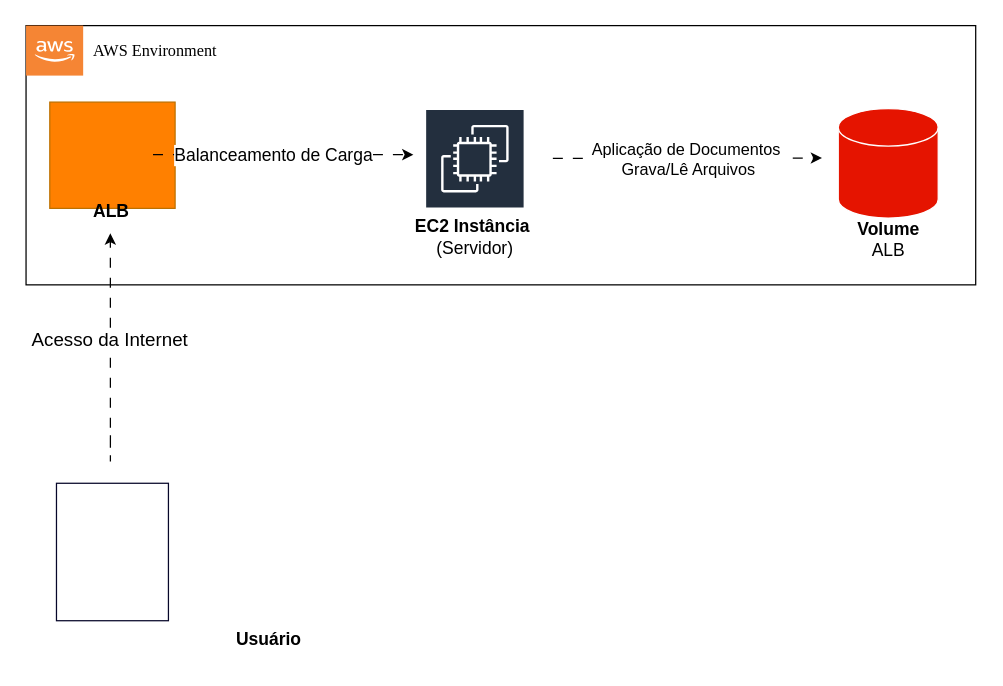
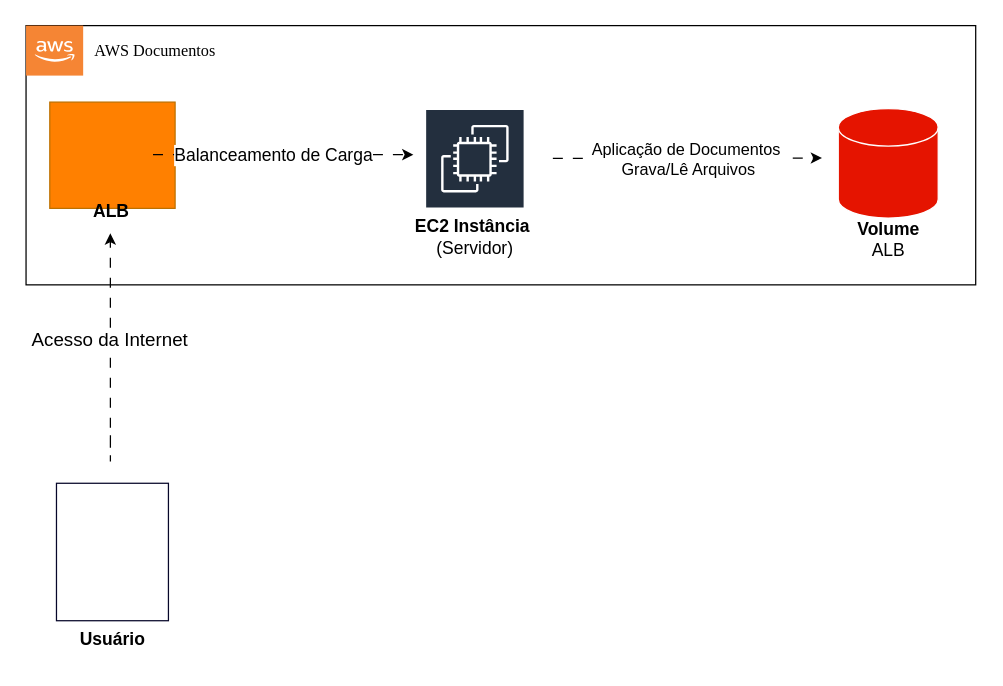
  <mxCell id="0" />
  <mxCell id="1" parent="0" />
  <mxCell id="2" value="" style="whiteSpace=wrap;html=1;" vertex="1" parent="1"><mxGeometry x="20" y="20" width="760" height="207.47" as="geometry" /></mxCell>
  <mxCell id="3" style="edgeStyle=orthogonalEdgeStyle;rounded=0;orthogonalLoop=1;jettySize=auto;html=1;strokeColor=#000000;flowAnimation=1;" parent="1" edge="1"><mxGeometry relative="1" as="geometry"><mxPoint x="87.47" y="186.26" as="targetPoint" /><mxPoint x="87.52" y="346.26" as="sourcePoint" /><Array as="points"><mxPoint x="87.56" y="368.79" /><mxPoint x="87.56" y="368.79" /></Array></mxGeometry></mxCell>
  <mxCell id="4" value="&lt;font&gt;Acesso da Internet&amp;nbsp;&lt;/font&gt;" style="edgeLabel;html=1;align=center;verticalAlign=middle;resizable=0;points=[];strokeColor=#FFFFFF;fontColor=#000000;fillColor=#182E3E;fontSize=15;" parent="3" vertex="1" connectable="0"><mxGeometry x="-0.132" y="-4" relative="1" as="geometry"><mxPoint x="-3" y="-32" as="offset" /></mxGeometry></mxCell>
  <mxCell id="5" value="" style="shape=mxgraph.networks2.icon;aspect=fixed;fillColor=#FFFFFF;strokeColor=#07072A;network2IconShadow=1;network2bgFillColor=none;labelPosition=center;verticalLabelPosition=bottom;align=center;verticalAlign=top;network2Icon=mxgraph.networks2.user_female;network2IconXOffset=-0.001;network2IconYOffset=-0.003;network2IconW=0.81;network2IconH=0.994;labelBackgroundColor=none;fontColor=#FFFFFF;" parent="1" vertex="1"><mxGeometry x="44.35" y="386.26" width="89.6" height="110" as="geometry" /></mxCell>
  <mxCell id="6" value="" style="points=[];aspect=fixed;html=1;align=center;shadow=0;dashed=0;fillColor=#FF8000;strokeColor=#BD7000;shape=mxgraph.alibaba_cloud.alb_application_load_balancer_01;labelBackgroundColor=none;fontColor=#000000;" parent="1" vertex="1"><mxGeometry x="39" y="81.21" width="100.29" height="85.05" as="geometry" /></mxCell>
  <mxCell id="7" value="" style="shape=cylinder3;whiteSpace=wrap;html=1;boundedLbl=1;backgroundOutline=1;size=15;labelBackgroundColor=none;fillColor=#e51400;strokeColor=#FFFFFF;fontColor=#ffffff;" parent="1" vertex="1"><mxGeometry x="670" y="86.49" width="80" height="87.53" as="geometry" /></mxCell>
  <mxCell id="8" style="edgeStyle=orthogonalEdgeStyle;rounded=0;orthogonalLoop=1;jettySize=auto;html=1;strokeColor=#000000;flowAnimation=1;" parent="1" edge="1"><mxGeometry relative="1" as="geometry"><mxPoint x="330" y="123.26" as="targetPoint" /><mxPoint x="120" y="123.26" as="sourcePoint" /></mxGeometry></mxCell>
  <mxCell id="9" value="&lt;span style=&quot;color: rgba(0, 0, 0, 0); font-family: monospace; font-size: 0px; text-align: start; background-color: rgb(236, 236, 236);&quot;&gt;%3CmxGraphModel%3E%3Croot%3E%3CmxCell%20id%3D%220%22%2F%3E%3CmxCell%20id%3D%221%22%20parent%3D%220%22%2F%3E%3CmxCell%20id%3D%222%22%20value%3D%22Balanceamento%20de%20Carga%22%20style%3D%22edgeLabel%3Bhtml%3D1%3Balign%3Dcenter%3BverticalAlign%3Dmiddle%3Bresizable%3D0%3Bpoints%3D%5B%5D%3BstrokeColor%3D%23FFFFFF%3BfontColor%3D%23000000%3BfillColor%3D%23182E3E%3BfontSize%3D14%3B%22%20vertex%3D%221%22%20connectable%3D%220%22%20parent%3D%221%22%3E%3CmxGeometry%20x%3D%22459.29%22%20y%3D%22810.5%22%20as%3D%22geometry%22%2F%3E%3C%2FmxCell%3E%3C%2Froot%3E%3C%2FmxGraphModel%3E&lt;/span&gt;" style="edgeLabel;html=1;align=center;verticalAlign=middle;resizable=0;points=[];" vertex="1" connectable="0" parent="8"><mxGeometry x="-0.824" y="-2" relative="1" as="geometry"><mxPoint y="1" as="offset" /></mxGeometry></mxCell>
  <mxCell id="10" value="&lt;span&gt;Balanceamento de Carga&lt;/span&gt;" style="edgeLabel;html=1;align=center;verticalAlign=middle;resizable=0;points=[];fontSize=14;" vertex="1" connectable="0" parent="8"><mxGeometry x="-0.235" y="1" relative="1" as="geometry"><mxPoint x="17" y="1" as="offset" /></mxGeometry></mxCell>
  <mxCell id="11" value="ALB" style="text;html=1;align=center;verticalAlign=middle;resizable=0;points=[];autosize=1;strokeColor=none;fillColor=none;fontStyle=1;fontSize=14;" parent="1" vertex="1"><mxGeometry x="63" y="153.73" width="50" height="30" as="geometry" /></mxCell>
  <mxCell id="12" value="Volume&lt;div&gt;&lt;span style=&quot;font-weight: normal;&quot;&gt;ALB&lt;/span&gt;&lt;/div&gt;" style="text;html=1;align=center;verticalAlign=middle;resizable=0;points=[];autosize=1;strokeColor=none;fillColor=none;fontStyle=1;fontSize=14;" parent="1" vertex="1"><mxGeometry x="675" y="166.26" width="70" height="50" as="geometry" /></mxCell>
- <mxCell id="13" value="Usuário " style="text;html=1;align=center;verticalAlign=middle;resizable=0;points=[];autosize=1;strokeColor=none;fillColor=none;fontStyle=1;fontSize=14;" parent="1" vertex="1"><mxGeometry x="179.15" y="496.26" width="70" height="30" as="geometry" /></mxCell>
+ <mxCell id="13" value="Usuário " style="text;html=1;align=center;verticalAlign=middle;resizable=0;points=[];autosize=1;strokeColor=none;fillColor=none;fontStyle=1;fontSize=14;" parent="1" vertex="1"><mxGeometry x="54.15" y="496.26" width="70" height="30" as="geometry" /></mxCell>
  <mxCell id="14" value="" style="sketch=0;outlineConnect=0;fontColor=#232F3E;gradientColor=none;strokeColor=#ffffff;fillColor=#232F3E;dashed=0;verticalLabelPosition=middle;verticalAlign=bottom;align=center;html=1;whiteSpace=wrap;fontSize=10;fontStyle=1;spacing=3;shape=mxgraph.aws4.productIcon;prIcon=mxgraph.aws4.ec2;" vertex="1" parent="1"><mxGeometry x="339.2" y="86.49" width="80" height="80" as="geometry" /></mxCell>
  <mxCell id="15" value="&lt;b&gt;EC2 Instância&amp;nbsp;&lt;/b&gt;&lt;div&gt;(Servidor)&lt;/div&gt;" style="text;html=1;align=center;verticalAlign=middle;resizable=0;points=[];autosize=1;strokeColor=none;fillColor=none;fontSize=14;" vertex="1" parent="1"><mxGeometry x="319.2" y="163.73" width="120" height="50" as="geometry" /></mxCell>
  <mxCell id="16" value="" style="edgeStyle=none;orthogonalLoop=1;jettySize=auto;html=1;rounded=0;flowAnimation=1;" edge="1" parent="1"><mxGeometry width="100" relative="1" as="geometry"><mxPoint x="440" y="126.26" as="sourcePoint" /><mxPoint x="657" y="125.97" as="targetPoint" /><Array as="points" /></mxGeometry></mxCell>
  <mxCell id="17" value="&lt;span style=&quot;color: rgba(0, 0, 0, 0); font-family: monospace; font-size: 0px; text-align: start; background-color: rgb(236, 236, 236);&quot;&gt;%3CmxGraphModel%3E%3Croot%3E%3CmxCell%20id%3D%220%22%2F%3E%3CmxCell%20id%3D%221%22%20parent%3D%220%22%2F%3E%3CmxCell%20id%3D%222%22%20value%3D%22%26lt%3Bspan%20style%3D%26quot%3Bcolor%3A%20rgb(0%2C%200%2C%200)%3B%20font-family%3A%20Helvetica%3B%20font-size%3A%2012px%3B%20font-style%3A%20normal%3B%20font-variant-ligatures%3A%20normal%3B%20font-variant-caps%3A%20normal%3B%20font-weight%3A%20400%3B%20letter-spacing%3A%20normal%3B%20orphans%3A%202%3B%20text-align%3A%20center%3B%20text-indent%3A%200px%3B%20text-transform%3A%20none%3B%20widows%3A%202%3B%20word-spacing%3A%200px%3B%20-webkit-text-stroke-width%3A%200px%3B%20white-space%3A%20nowrap%3B%20background-color%3A%20rgb(236%2C%20236%2C%20236)%3B%20text-decoration-thickness%3A%20initial%3B%20text-decoration-style%3A%20initial%3B%20text-decoration-color%3A%20initial%3B%20display%3A%20inline%20!important%3B%20float%3A%20none%3B%26quot%3B%26gt%3BAplica%C3%A7%C3%A3o%20de%20Documentos%26amp%3Bnbsp%3B%26lt%3B%2Fspan%26gt%3B%26lt%3Bdiv%20style%3D%26quot%3Bforced-color-adjust%3A%20none%3B%20color%3A%20rgb(0%2C%200%2C%200)%3B%20font-family%3A%20Helvetica%3B%20font-size%3A%2012px%3B%20font-style%3A%20normal%3B%20font-variant-ligatures%3A%20normal%3B%20font-variant-caps%3A%20normal%3B%20font-weight%3A%20400%3B%20letter-spacing%3A%20normal%3B%20orphans%3A%202%3B%20text-align%3A%20center%3B%20text-indent%3A%200px%3B%20text-transform%3A%20none%3B%20widows%3A%202%3B%20word-spacing%3A%200px%3B%20-webkit-text-stroke-width%3A%200px%3B%20white-space%3A%20nowrap%3B%20background-color%3A%20rgb(236%2C%20236%2C%20236)%3B%20text-decoration-thickness%3A%20initial%3B%20text-decoration-style%3A%20initial%3B%20text-decoration-color%3A%20initial%3B%26quot%3B%26gt%3B%26lt%3Bfont%20style%3D%26quot%3Bforced-color-adjust%3A%20none%3B%20font-size%3A%2011px%3B%26quot%3B%26gt%3BGrava%2FL%C3%AA%20Arquivos%26lt%3B%2Ffont%26gt%3B%26lt%3B%2Fdiv%26gt%3B%22%20style%3D%22text%3Bhtml%3D1%3Balign%3Dcenter%3BverticalAlign%3Dmiddle%3Bresizable%3D0%3Bpoints%3D%5B%5D%3Bautosize%3D1%3BstrokeColor%3Dnone%3BfillColor%3Dnone%3B%22%20vertex%3D%221%22%20parent%3D%221%22%3E%3CmxGeometry%20x%3D%22520%22%20y%3D%22640%22%20width%3D%22170%22%20height%3D%2240%22%20as%3D%22geometry%22%2F%3E%3C%2FmxCell%3E%3C%2Froot%3E%3C%2FmxGraphModel%3E&lt;/span&gt;" style="edgeLabel;html=1;align=center;verticalAlign=middle;resizable=0;points=[];" vertex="1" connectable="0" parent="16"><mxGeometry x="-0.194" relative="1" as="geometry"><mxPoint as="offset" /></mxGeometry></mxCell>
  <mxCell id="18" value="&lt;span style=&quot;float: none; color: rgb(0, 0, 0); display: inline !important;&quot;&gt;Aplicação de Documentos&amp;nbsp;&lt;/span&gt;&lt;div style=&quot;color: rgb(0, 0, 0);&quot;&gt;&lt;font&gt;Grava/Lê Arquivos&lt;/font&gt;&lt;/div&gt;" style="edgeLabel;html=1;align=center;verticalAlign=middle;resizable=0;points=[];fontSize=13;labelBackgroundColor=#FFFFFF;" vertex="1" connectable="0" parent="16"><mxGeometry x="-0.136" relative="1" as="geometry"><mxPoint x="16" as="offset" /></mxGeometry></mxCell>
  <mxCell id="19" value="" style="outlineConnect=0;dashed=0;verticalLabelPosition=bottom;verticalAlign=top;align=center;html=1;shape=mxgraph.aws3.cloud_2;fillColor=#F58534;gradientColor=none;" vertex="1" parent="1"><mxGeometry x="20" y="20" width="45.71" height="40" as="geometry" /></mxCell>
- <mxCell id="20" value="&lt;font&gt;AWS Environment&lt;/font&gt;" style="text;html=1;align=center;verticalAlign=middle;resizable=0;points=[];autosize=1;strokeColor=none;fillColor=none;fontFamily=Times New Roman;fontSize=13;" vertex="1" parent="1"><mxGeometry x="63" y="25" width="120" height="30" as="geometry" /></mxCell>
+ <mxCell id="20" value="&lt;font&gt;AWS Documentos&lt;/font&gt;" style="text;html=1;align=center;verticalAlign=middle;resizable=0;points=[];autosize=1;strokeColor=none;fillColor=none;fontFamily=Times New Roman;fontSize=13;" vertex="1" parent="1"><mxGeometry x="63" y="25" width="120" height="30" as="geometry" /></mxCell>
